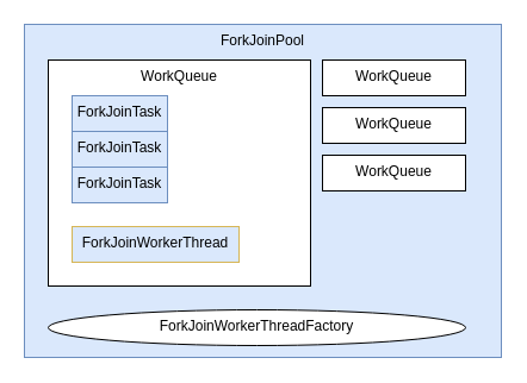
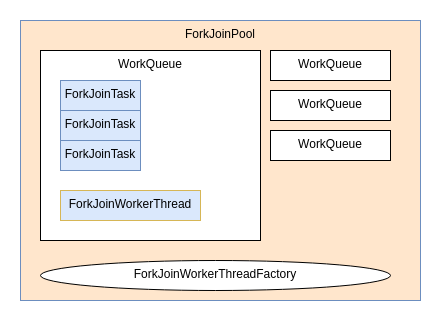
  <mxCell id="0" />
  <mxCell id="1" parent="0" />
- <mxCell id="2" value="ForkJoinPool" style="rounded=0;whiteSpace=wrap;html=1;verticalAlign=top;fillColor=#dae8fc;strokeColor=#6c8ebf;" vertex="1" parent="1"><mxGeometry x="20" y="20" width="400" height="280" as="geometry" /></mxCell>
+ <mxCell id="2" value="ForkJoinPool" style="rounded=0;whiteSpace=wrap;html=1;verticalAlign=top;fillColor=#ffe6cc;strokeColor=#6c8ebf;" vertex="1" parent="1"><mxGeometry x="20" y="20" width="400" height="280" as="geometry" /></mxCell>
  <mxCell id="3" value="WorkQueue" style="rounded=0;whiteSpace=wrap;html=1;verticalAlign=top;" vertex="1" parent="1"><mxGeometry x="40" y="50" width="220" height="190" as="geometry" /></mxCell>
  <mxCell id="4" value="" style="group" vertex="1" connectable="0" parent="1"><mxGeometry x="60" y="80" width="80" height="90" as="geometry" /></mxCell>
  <mxCell id="5" value="ForkJoinTask" style="rounded=0;whiteSpace=wrap;html=1;verticalAlign=top;fillColor=#dae8fc;strokeColor=#6c8ebf;" vertex="1" parent="4"><mxGeometry width="80" height="30" as="geometry" /></mxCell>
  <mxCell id="6" value="ForkJoinTask" style="rounded=0;whiteSpace=wrap;html=1;verticalAlign=top;fillColor=#dae8fc;strokeColor=#6c8ebf;" vertex="1" parent="4"><mxGeometry y="30" width="80" height="30" as="geometry" /></mxCell>
  <mxCell id="7" value="ForkJoinTask" style="rounded=0;whiteSpace=wrap;html=1;verticalAlign=top;fillColor=#dae8fc;strokeColor=#6c8ebf;" vertex="1" parent="4"><mxGeometry y="60" width="80" height="30" as="geometry" /></mxCell>
  <mxCell id="8" value="ForkJoinWorkerThread" style="rounded=0;whiteSpace=wrap;html=1;verticalAlign=top;fillColor=#dae8fc;strokeColor=#d6b656;" vertex="1" parent="1"><mxGeometry x="60" y="190" width="140" height="30" as="geometry" /></mxCell>
  <mxCell id="9" value="WorkQueue" style="rounded=0;whiteSpace=wrap;html=1;verticalAlign=top;" vertex="1" parent="1"><mxGeometry x="270" y="50" width="120" height="30" as="geometry" /></mxCell>
  <mxCell id="10" value="WorkQueue" style="rounded=0;whiteSpace=wrap;html=1;verticalAlign=top;" vertex="1" parent="1"><mxGeometry x="270" y="90" width="120" height="30" as="geometry" /></mxCell>
  <mxCell id="11" value="WorkQueue" style="rounded=0;whiteSpace=wrap;html=1;verticalAlign=top;" vertex="1" parent="1"><mxGeometry x="270" y="130" width="120" height="30" as="geometry" /></mxCell>
  <mxCell id="12" value="ForkJoinWorkerThreadFactory" style="ellipse;whiteSpace=wrap;html=1;verticalAlign=top;" vertex="1" parent="1"><mxGeometry x="40" y="260" width="350" height="30" as="geometry" /></mxCell>
